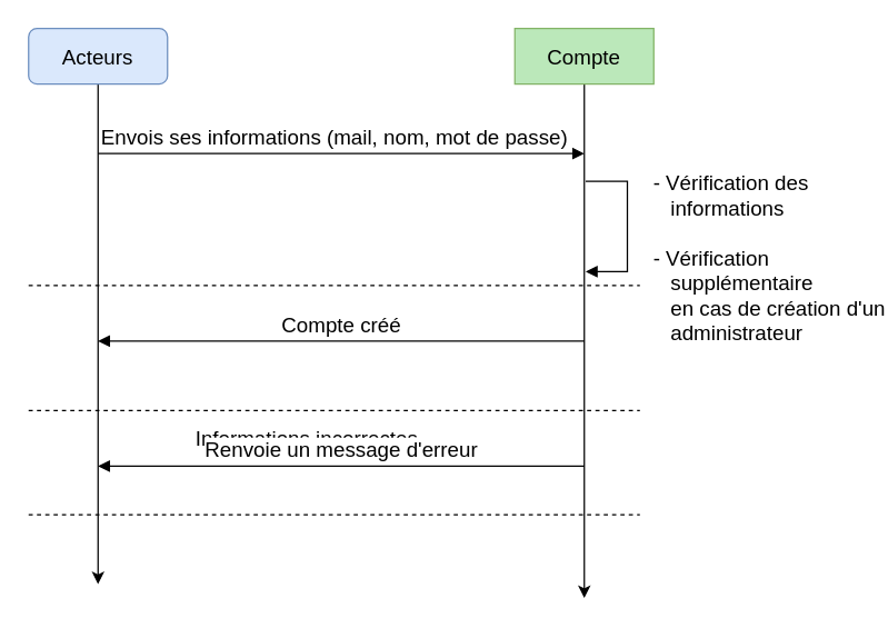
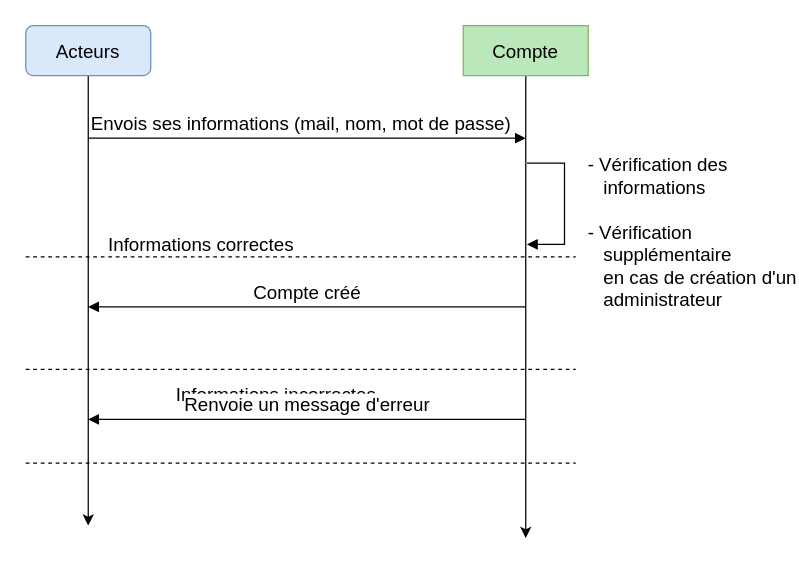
  <mxCell id="0" />
  <mxCell id="1" parent="0" />
  <mxCell id="2" value="Envois ses informations (mail, nom, mot de passe) " style="html=1;verticalAlign=bottom;endArrow=block;fontSize=15;shadow=0;rounded=0;" parent="1" edge="1"><mxGeometry width="80" as="geometry"><mxPoint x="70" y="110" as="sourcePoint" /><mxPoint x="420" y="110" as="targetPoint" /><mxPoint x="-5" as="offset" /></mxGeometry></mxCell>
  <mxCell id="3" style="edgeStyle=orthogonalEdgeStyle;orthogonalLoop=1;jettySize=auto;html=1;shadow=0;fontSize=15;rounded=0;" parent="1" source="4" edge="1"><mxGeometry relative="1" as="geometry"><mxPoint x="70" y="420" as="targetPoint" /></mxGeometry></mxCell>
  <mxCell id="4" value="Acteurs" style="whiteSpace=wrap;html=1;shadow=0;fontSize=15;fillColor=#dae8fc;strokeColor=#6c8ebf;rounded=1;" parent="1" vertex="1"><mxGeometry x="20" y="20" width="100" height="40" as="geometry" /></mxCell>
  <mxCell id="5" value="- Vérification des &lt;br&gt;&lt;div&gt;&amp;nbsp;&amp;nbsp; informations &lt;br&gt;&lt;/div&gt;&lt;div&gt;&lt;br&gt;&lt;/div&gt;&lt;div style=&quot;font-size: 15px&quot;&gt;- Vérification &lt;br&gt;&lt;/div&gt;&lt;div style=&quot;font-size: 15px&quot;&gt;&amp;nbsp;&amp;nbsp; supplémentaire &lt;br style=&quot;font-size: 15px&quot;&gt;&lt;/div&gt;&lt;div style=&quot;font-size: 15px&quot;&gt;&amp;nbsp;&amp;nbsp; en cas de création d'un &lt;br style=&quot;font-size: 15px&quot;&gt;&lt;/div&gt;&amp;nbsp;&amp;nbsp; administrateur" style="edgeStyle=orthogonalEdgeStyle;html=1;align=left;spacingLeft=2;endArrow=block;fontSize=15;shadow=0;rounded=0;" parent="1" edge="1"><mxGeometry x="0.36" y="15" relative="1" as="geometry"><mxPoint x="421" y="130" as="sourcePoint" /><Array as="points"><mxPoint x="451" y="130" /><mxPoint x="451" y="195" /><mxPoint x="421" y="195" /></Array><mxPoint x="421" y="195" as="targetPoint" /><mxPoint as="offset" /></mxGeometry></mxCell>
  <mxCell id="6" style="edgeStyle=orthogonalEdgeStyle;orthogonalLoop=1;jettySize=auto;html=1;shadow=0;fontSize=15;rounded=0;" parent="1" source="7" edge="1"><mxGeometry relative="1" as="geometry"><mxPoint x="420" y="430" as="targetPoint" /><Array as="points"><mxPoint x="420" y="420" /></Array></mxGeometry></mxCell>
  <mxCell id="7" value="Compte" style="whiteSpace=wrap;html=1;shadow=0;fontSize=15;fillColor=#BBE8BA;strokeColor=#82b366;rounded=0;" parent="1" vertex="1"><mxGeometry x="370" y="20" width="100" height="40" as="geometry" /></mxCell>
  <mxCell id="8" value="" style="endArrow=none;dashed=1;html=1;shadow=0;fontSize=15;rounded=0;" parent="1" edge="1"><mxGeometry x="190" y="900" width="50" height="50" as="geometry"><mxPoint x="20" y="370" as="sourcePoint" /><mxPoint x="460" y="370" as="targetPoint" /></mxGeometry></mxCell>
  <mxCell id="9" value="" style="group;rounded=0;fontSize=15;" parent="1" vertex="1" connectable="0"><mxGeometry x="20" y="185" width="440" height="20" as="geometry" /></mxCell>
  <mxCell id="10" value="" style="endArrow=none;dashed=1;html=1;shadow=0;fontSize=15;rounded=0;" parent="9" edge="1"><mxGeometry width="50" height="50" relative="1" as="geometry"><mxPoint y="20" as="sourcePoint" /><mxPoint x="440" y="20" as="targetPoint" /></mxGeometry></mxCell>
+ <mxCell id="11" value="Informations correctes" style="text;html=1;align=center;verticalAlign=middle;resizable=0;points=[];autosize=1;strokeColor=none;fillColor=none;fontSize=15;rounded=0;" parent="9" vertex="1"><mxGeometry x="65" width="150" height="20" as="geometry" /></mxCell>
  <mxCell id="12" value="Compte créé" style="html=1;verticalAlign=bottom;endArrow=block;shadow=0;fontSize=15;rounded=0;" parent="1" edge="1"><mxGeometry width="80" relative="1" as="geometry"><mxPoint x="420" y="245" as="sourcePoint" /><mxPoint x="70" y="245" as="targetPoint" /></mxGeometry></mxCell>
  <mxCell id="13" value="" style="endArrow=none;dashed=1;html=1;shadow=0;fontSize=15;rounded=0;" parent="1" edge="1"><mxGeometry x="190" y="825" width="50" height="50" as="geometry"><mxPoint x="20" y="295" as="sourcePoint" /><mxPoint x="460" y="295" as="targetPoint" /></mxGeometry></mxCell>
  <mxCell id="14" value="Informations incorrectes" style="text;html=1;align=center;verticalAlign=middle;resizable=0;points=[];autosize=1;strokeColor=none;fillColor=none;fontSize=15;rounded=0;" parent="1" vertex="1"><mxGeometry x="140" y="305" width="160" height="20" as="geometry" /></mxCell>
  <mxCell id="15" value="Renvoie un message d'erreur" style="html=1;verticalAlign=bottom;endArrow=block;shadow=0;fontSize=15;rounded=0;" parent="1" edge="1"><mxGeometry width="80" relative="1" as="geometry"><mxPoint x="420" y="335" as="sourcePoint" /><mxPoint x="70" y="335" as="targetPoint" /></mxGeometry></mxCell>
